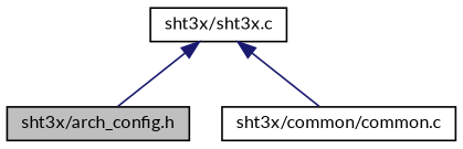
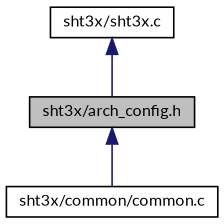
  digraph {
    fontname=Lato
    node [color=black fillcolor=white fontname=Lato fontsize=10 shape=record style=filled]
    edge [color=midnightblue dir=back fontname=Lato fontsize=10 labelfontname=Helvetica labelfontsize=10 style=solid]
    n1 [fillcolor=grey75 fontcolor=black height=0.2 label="sht3x/arch_config.h" width=0.4]
    n2 [height=0.2 label="sht3x/common/common.c" width=0.4]
    n3 [height=0.2 label="sht3x/sht3x.c" width=0.4]
-   n3 -> n2
+   n1 -> n2
    n3 -> n1
  }
